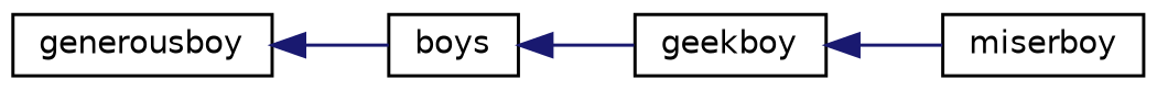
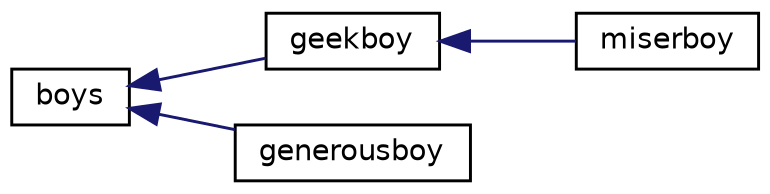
  digraph {
    rankdir=LR
    node [color=black fillcolor=white fontname=Helvetica fontsize=10 shape=record style=filled]
    edge [color=midnightblue dir=back fontname=Helvetica fontsize=10 labelfontname=Helvetica labelfontsize=10 style=solid]
    n1 [height=0.2 label=boys width=0.4]
    n2 [height=0.2 label=geekboy width=0.4]
    n3 [height=0.2 label=generousboy width=0.4]
    n4 [height=0.2 label=miserboy width=0.4]
    n1 -> n2
-   n3 -> n1
+   n1 -> n3
    n2 -> n4
  }
